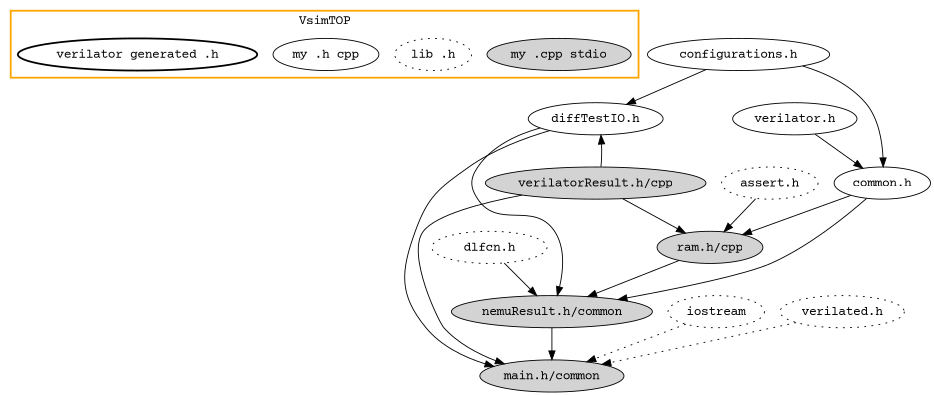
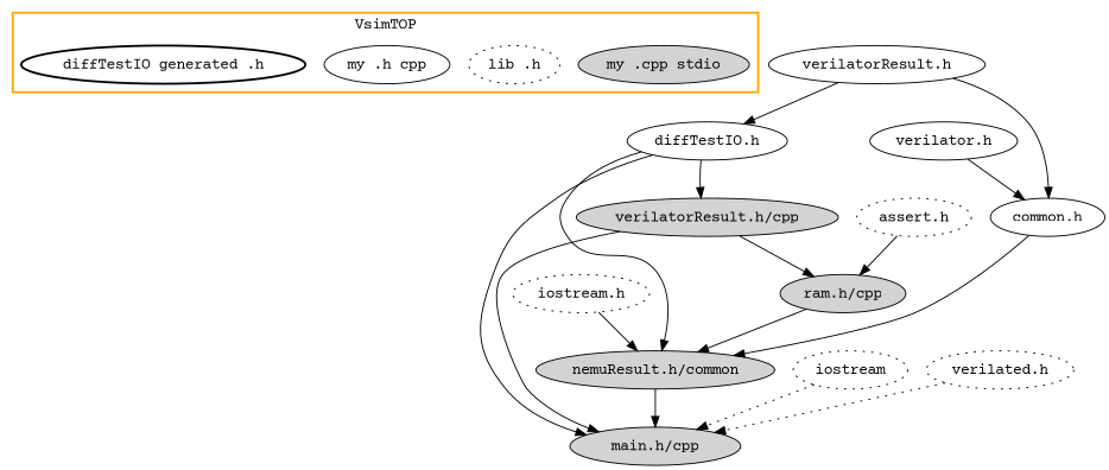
  digraph {
    fontname="Courier Prime"
    node [fontname="Courier Prime"]
    edge [fontname="Courier Prime"]
    n1 [label="my .cpp stdio" style=filled]
    "lib .h" [style=dotted]
    n3 [label="my .h cpp"]
-   "verilator generated .h" [style=bold]
-   "configurations.h"
+   "verilator generated .h" [style=bold label="diffTestIO generated .h"]
+   "configurations.h" [label="verilatorResult.h"]
    "common.h"
    "diffTestIO.h"
    n8 [label="nemuResult.h/common" style=filled]
    "ram.h/cpp" [style=filled]
    "verilatorResult.h/cpp" [style=filled]
-   "main.h/cpp" [style=filled label="main.h/common"]
+   "main.h/cpp" [style=filled]
    n12 [label="verilator.h"]
    iostream [style=dotted]
    "verilated.h" [style=dotted]
-   "dlfcn.h" [style=dotted]
+   "dlfcn.h" [style=dotted label="iostream.h"]
    "assert.h" [style=dotted]
    subgraph cluster_1 {
      color=orange
      label=VsimTOP
      style=bold
      n1
      "lib .h"
      n3
      "verilator generated .h"
    }
    "configurations.h" -> "common.h"
    "configurations.h" -> "diffTestIO.h"
    "common.h" -> n8
-   "common.h" -> "ram.h/cpp"
    "diffTestIO.h" -> n8
-   "verilatorResult.h/cpp" -> "diffTestIO.h"
+   "diffTestIO.h" -> "verilatorResult.h/cpp"
    "diffTestIO.h" -> "main.h/cpp"
    n8 -> "main.h/cpp"
    "ram.h/cpp" -> n8
    "verilatorResult.h/cpp" -> "ram.h/cpp"
    "verilatorResult.h/cpp" -> "main.h/cpp"
    n12 -> "common.h"
    iostream -> "main.h/cpp" [style=dotted]
    "verilated.h" -> "main.h/cpp" [style=dotted]
    "dlfcn.h" -> n8
    "assert.h" -> "ram.h/cpp"
  }
